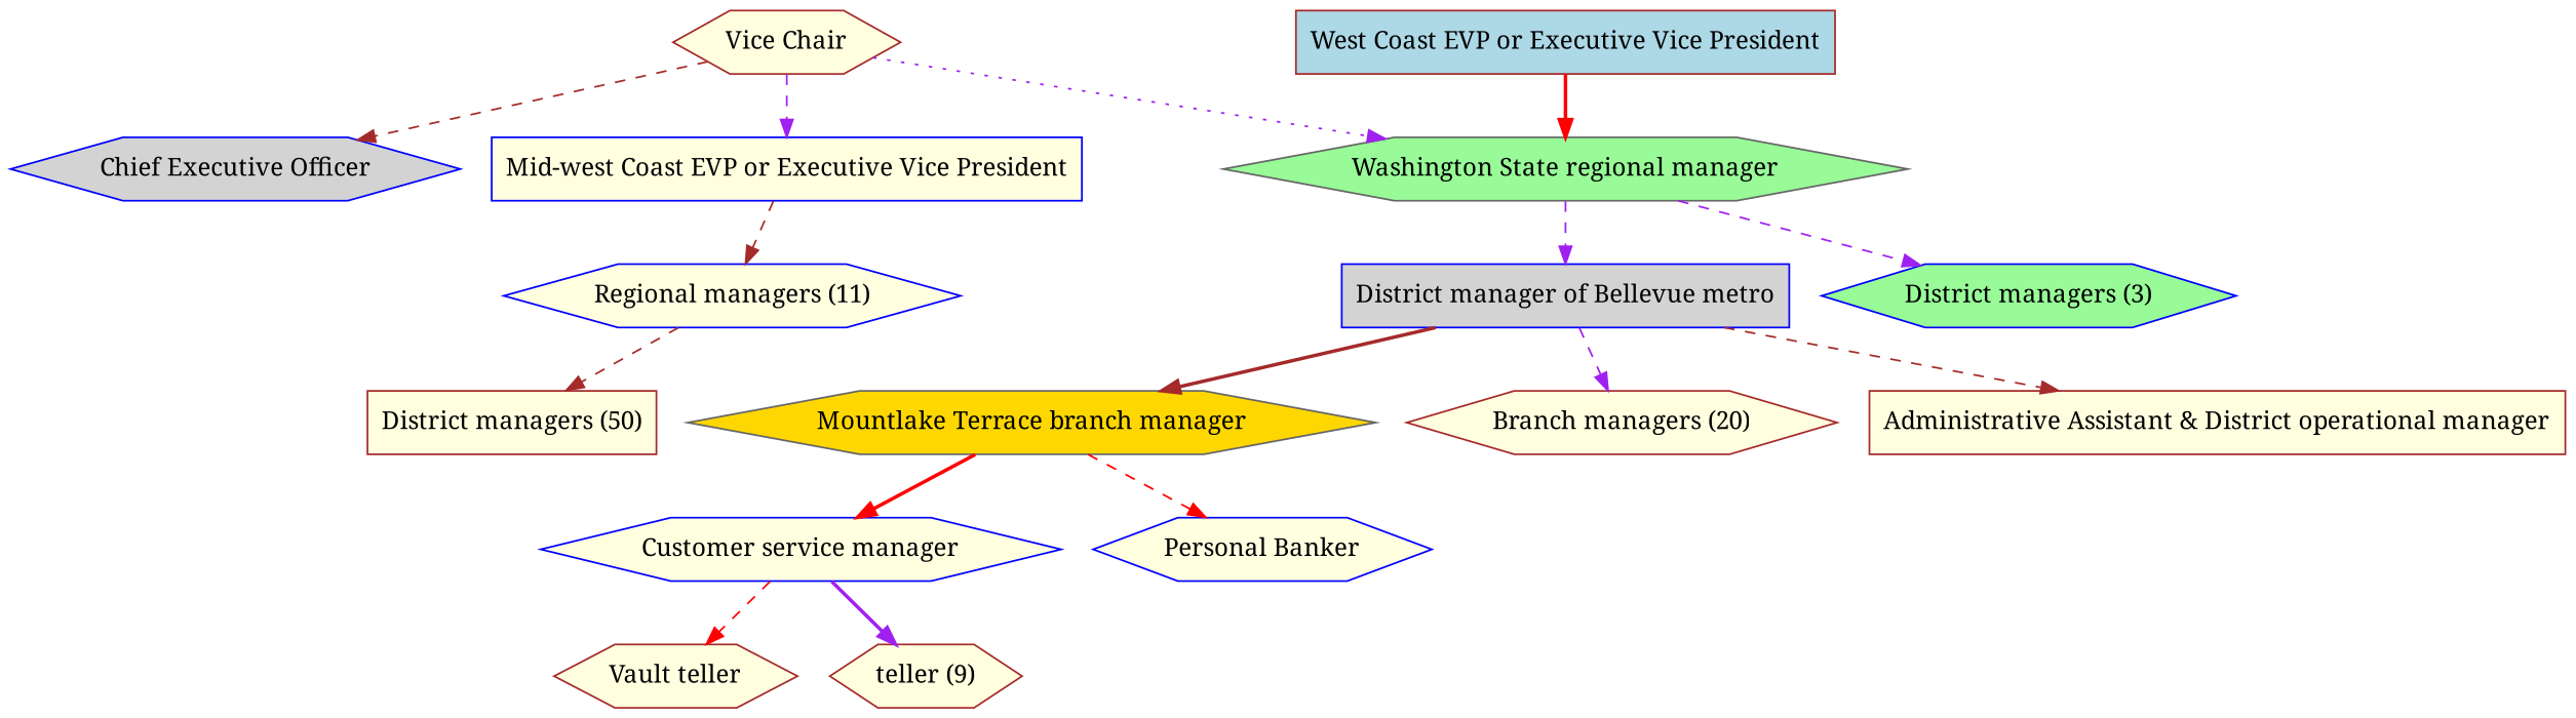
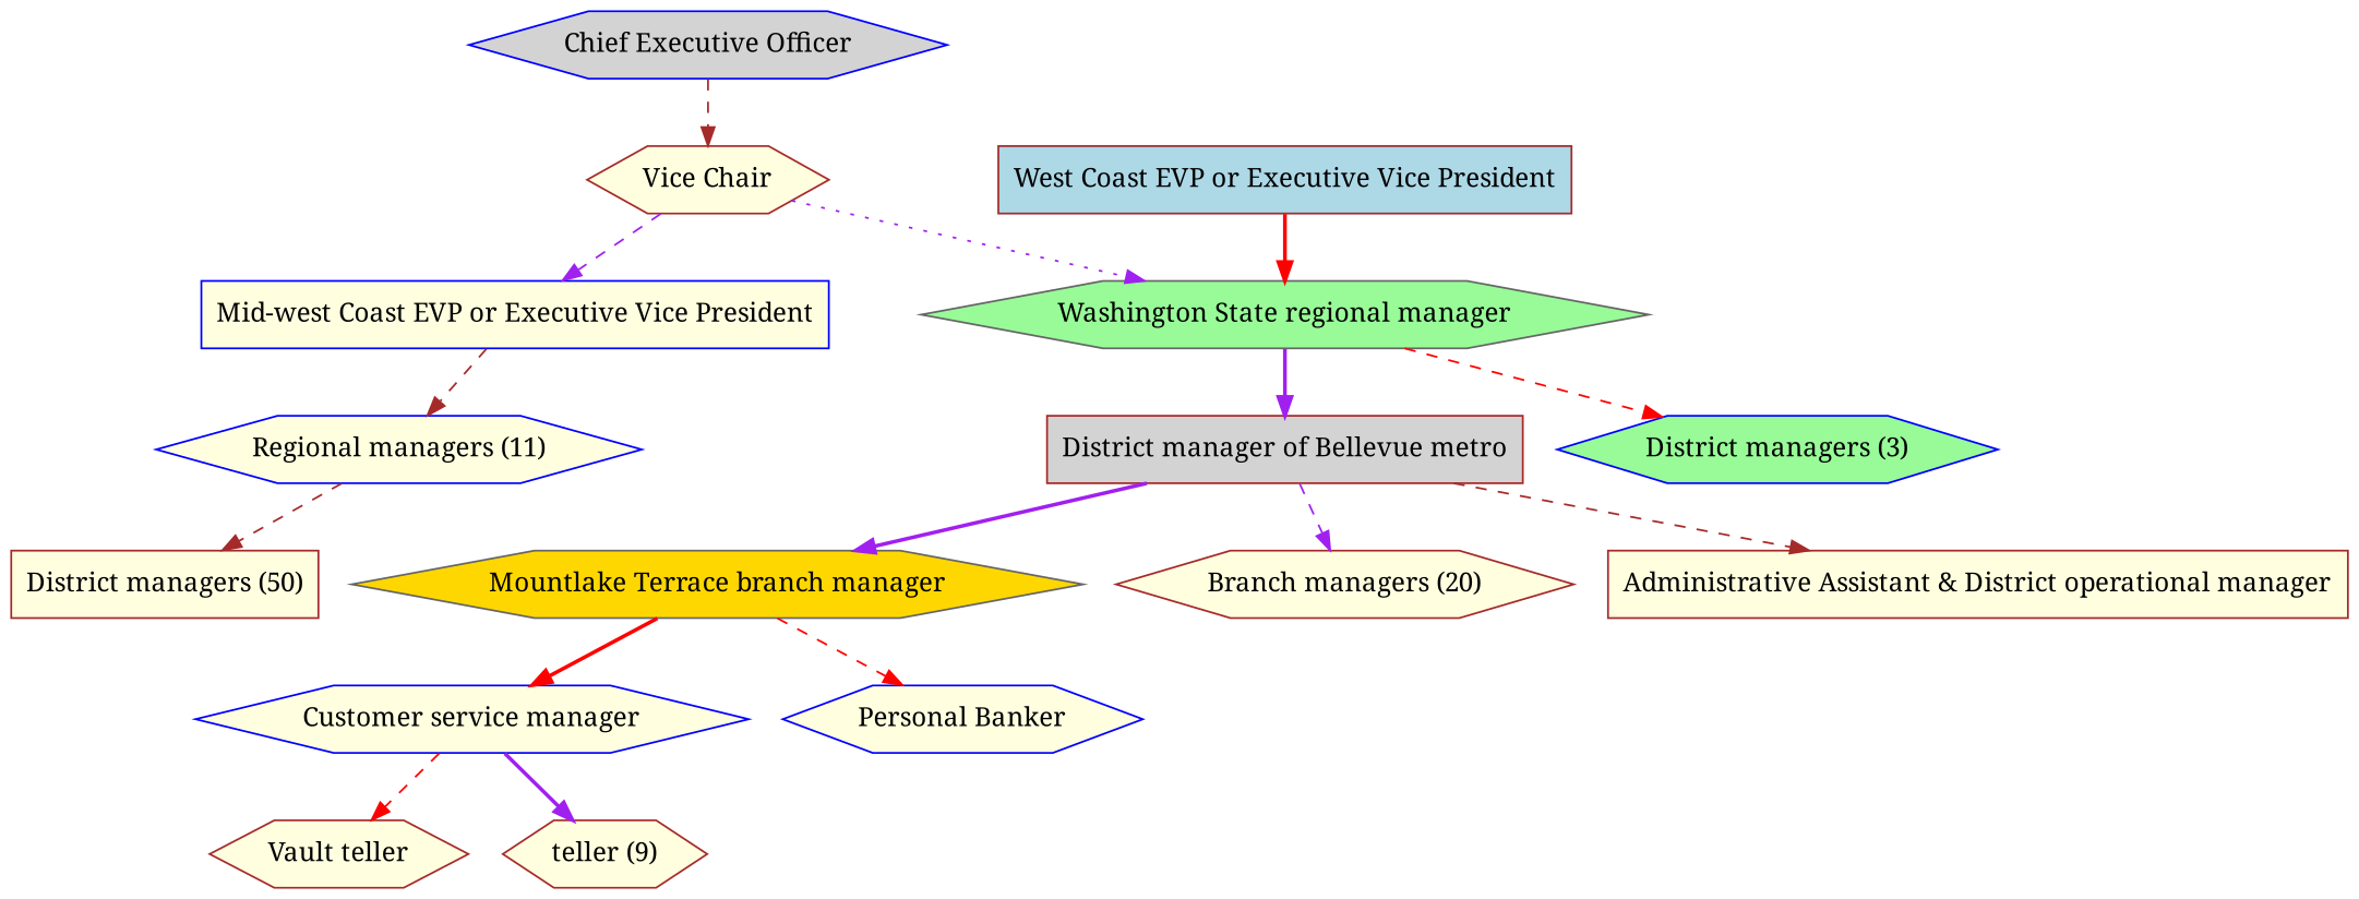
  digraph {
    fontname="Noto Serif"
    node [color=brown fillcolor=lightyellow fontname="Noto Serif" shape=hexagon style=filled]
    edge [color=brown fontname="Noto Serif" style=dashed]
    "Chief Executive Officer" [Shape=Box color=blue fillcolor=lightgrey]
    "Vice Chair"
    "Mid-west Coast EVP or Executive Vice President" [color=blue shape=box]
    "Washington State regional manager" [color=gray40 fillcolor=palegreen]
    "West Coast EVP or Executive Vice President" [fillcolor=lightblue shape=box]
    "Regional managers (11)" [color=blue]
-   "District manager of Bellevue metro" [color=blue fillcolor=lightgrey shape=box]
+   "District manager of Bellevue metro" [fillcolor=lightgrey shape=box]
    "District managers (3)" [color=blue fillcolor=palegreen]
    "District managers (50)" [shape=box]
    "Mountlake Terrace branch manager" [color=gray40 fillcolor=gold]
    "Branch managers (20)"
    "Administrative Assistant & District operational manager" [shape=box]
    "Customer service manager" [color=blue]
    "Personal Banker" [color=blue]
    "Vault teller"
    n16 [label="teller (9)"]
-   "Vice Chair" -> "Chief Executive Officer"
+   "Chief Executive Officer" -> "Vice Chair"
    "Vice Chair" -> "Mid-west Coast EVP or Executive Vice President" [color=purple]
    "Vice Chair" -> "Washington State regional manager" [color=purple style=dotted]
    "Mid-west Coast EVP or Executive Vice President" -> "Regional managers (11)"
-   "Washington State regional manager" -> "District manager of Bellevue metro" [color=purple]
-   "Washington State regional manager" -> "District managers (3)" [color=purple]
+   "Washington State regional manager" -> "District manager of Bellevue metro" [color=purple style=bold]
+   "Washington State regional manager" -> "District managers (3)" [color=red]
    "West Coast EVP or Executive Vice President" -> "Washington State regional manager" [color=red style=bold]
    "Regional managers (11)" -> "District managers (50)"
-   "District manager of Bellevue metro" -> "Mountlake Terrace branch manager" [style=bold]
+   "District manager of Bellevue metro" -> "Mountlake Terrace branch manager" [color=purple style=bold]
    "District manager of Bellevue metro" -> "Branch managers (20)" [color=purple]
    "District manager of Bellevue metro" -> "Administrative Assistant & District operational manager"
    "Mountlake Terrace branch manager" -> "Customer service manager" [color=red style=bold]
    "Mountlake Terrace branch manager" -> "Personal Banker" [color=red]
    "Customer service manager" -> "Vault teller" [color=red]
    "Customer service manager" -> n16 [color=purple style=bold]
  }
